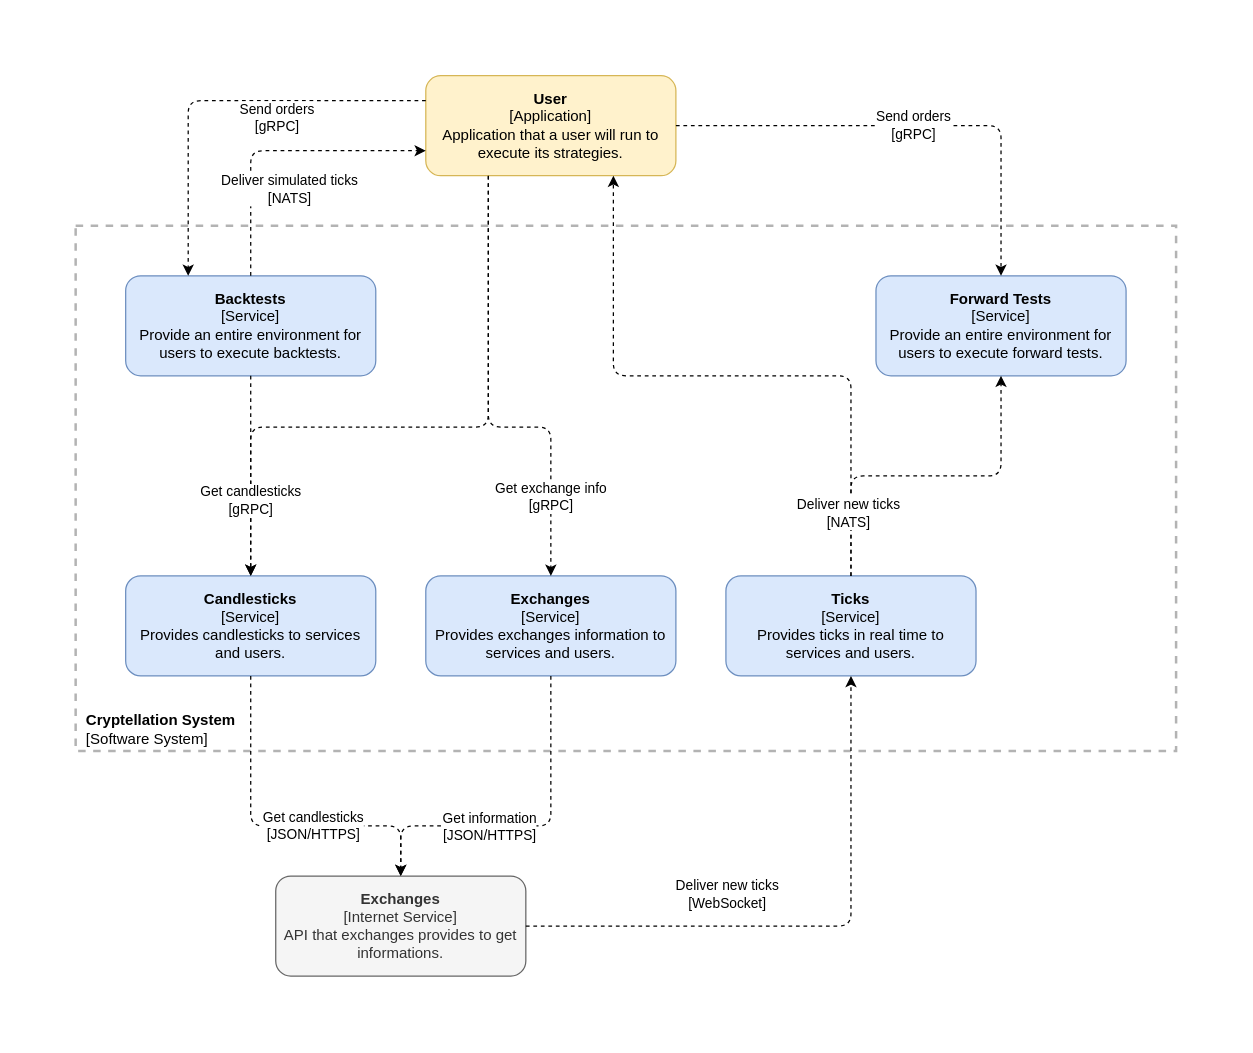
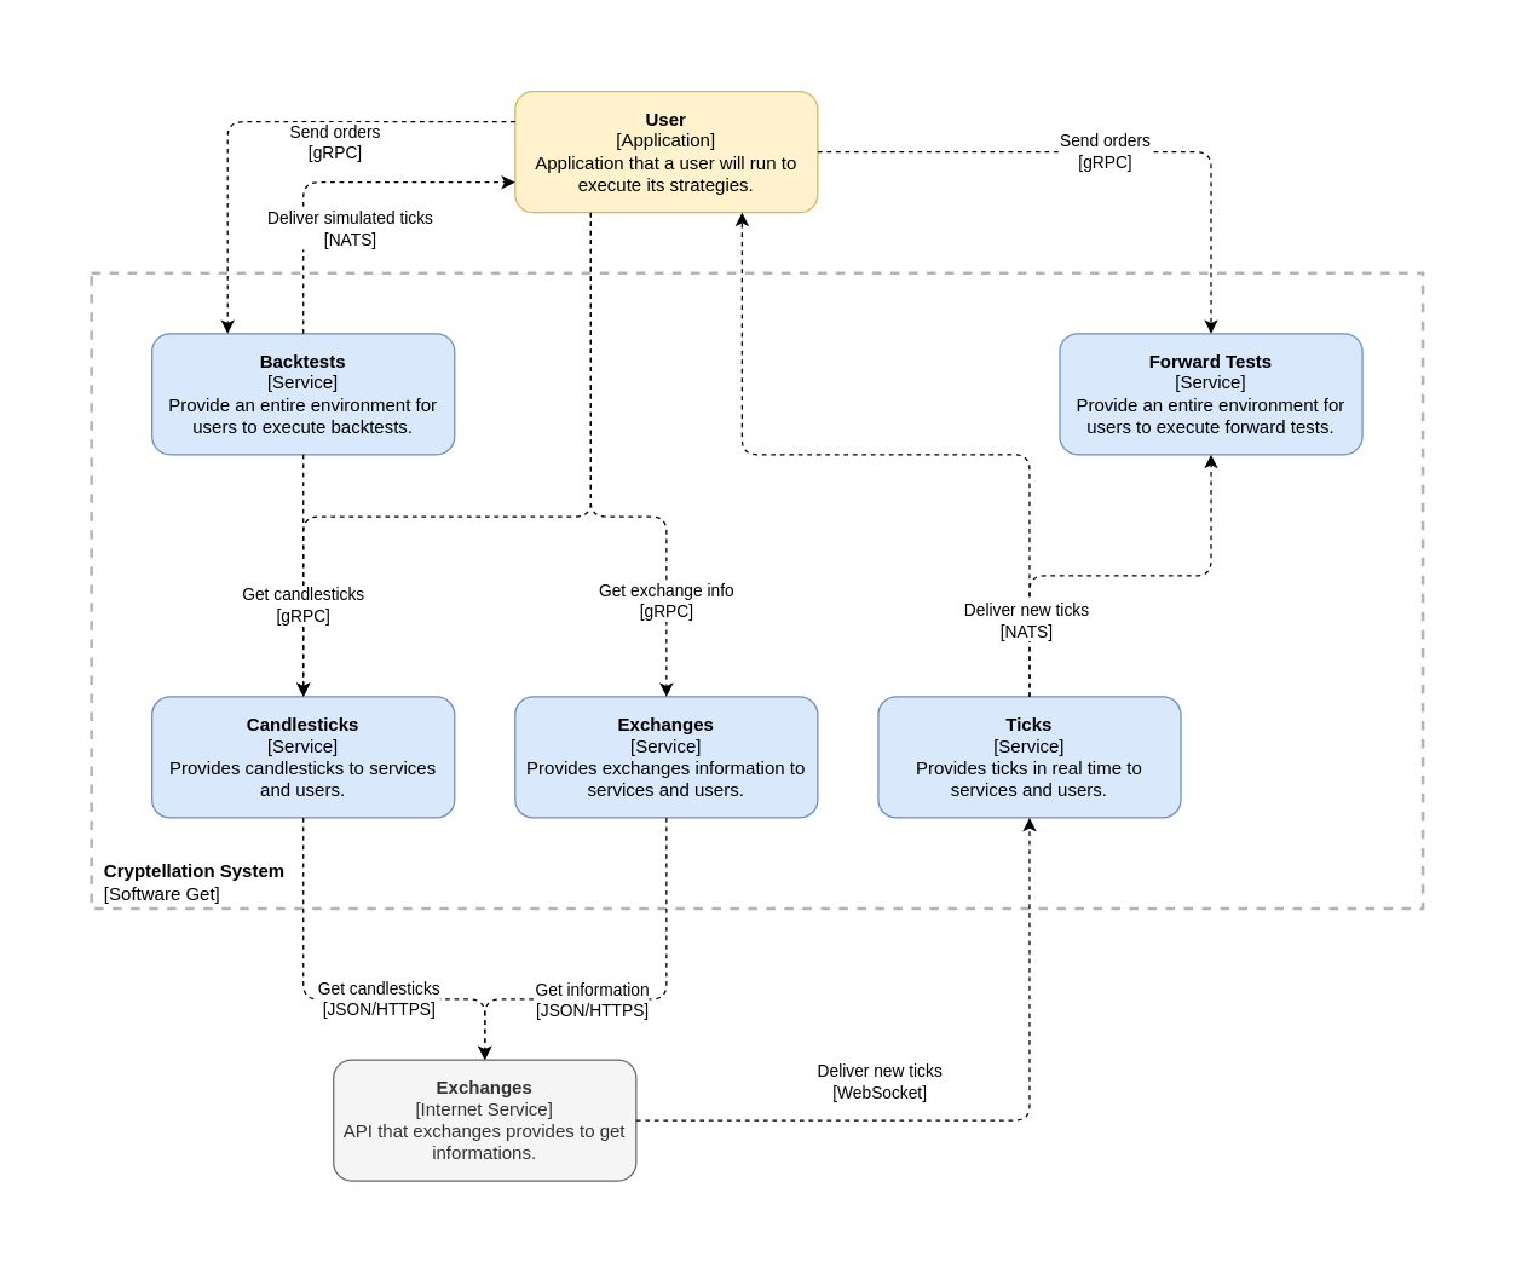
  <mxCell id="0" />
  <mxCell id="1" parent="0" />
  <mxCell id="2" value="" style="rounded=1;whiteSpace=wrap;html=1;strokeColor=none;" vertex="1" parent="1"><mxGeometry x="20" y="20" width="960" height="800" as="geometry" /></mxCell>
- <mxCell id="3" value="&lt;b&gt;&amp;nbsp; Cryptellation System&lt;br&gt;&amp;nbsp; &lt;/b&gt;[Software System]" style="rounded=0;whiteSpace=wrap;html=1;fillColor=none;dashed=1;align=left;verticalAlign=bottom;gradientColor=none;strokeColor=#B3B3B3;strokeWidth=2;" parent="1" vertex="1"><mxGeometry x="60" width="880" height="420" as="geometry" y="180" /></mxCell>
+ <mxCell id="3" value="&lt;b&gt;&amp;nbsp; Cryptellation System&lt;br&gt;&amp;nbsp; &lt;/b&gt;[Software Get]" style="rounded=0;whiteSpace=wrap;html=1;fillColor=none;dashed=1;align=left;verticalAlign=bottom;gradientColor=none;strokeColor=#B3B3B3;strokeWidth=2;" parent="1" vertex="1"><mxGeometry x="60" width="880" height="420" as="geometry" y="180" /></mxCell>
  <mxCell id="4" value="" style="endArrow=classic;html=1;edgeStyle=orthogonalEdgeStyle;dashed=1;exitX=0.25;exitY=1;exitDx=0;exitDy=0;" parent="1" source="14" edge="1"><mxGeometry width="50" height="50" relative="1" as="geometry"><mxPoint x="740" y="370" as="sourcePoint" /><mxPoint x="200" y="460" as="targetPoint" /><Array as="points"><mxPoint x="390" y="341" /><mxPoint x="200" y="341" /></Array></mxGeometry></mxCell>
  <mxCell id="5" value="&lt;b&gt;Candlesticks&lt;/b&gt;&lt;br&gt;[Service]&lt;br&gt;Provides candlesticks to services and users." style="rounded=1;whiteSpace=wrap;html=1;fillColor=#dae8fc;strokeColor=#6c8ebf;" parent="1" vertex="1"><mxGeometry x="100" y="460" width="200" height="80" as="geometry" /></mxCell>
  <mxCell id="6" value="&lt;b&gt;Exchanges&lt;/b&gt;&lt;br&gt;[Service]&lt;br&gt;Provides exchanges information to services and users." style="rounded=1;whiteSpace=wrap;html=1;fillColor=#dae8fc;strokeColor=#6c8ebf;" parent="1" vertex="1"><mxGeometry x="340" y="460" width="200" height="80" as="geometry" /></mxCell>
  <mxCell id="7" value="Get candlesticks&lt;br style=&quot;font-size: 11px;&quot;&gt;[JSON/HTTPS]" style="endArrow=classic;html=1;exitX=0.5;exitY=1;exitDx=0;exitDy=0;entryX=0.5;entryY=0;entryDx=0;entryDy=0;edgeStyle=orthogonalEdgeStyle;dashed=1;fontSize=11;" parent="1" source="5" target="8" edge="1"><mxGeometry x="0.214" width="50" height="50" relative="1" as="geometry"><mxPoint x="23" y="830" as="sourcePoint" /><mxPoint x="98" y="696" as="targetPoint" /><Array as="points"><mxPoint x="200" y="660" /><mxPoint x="320" y="660" /></Array><mxPoint as="offset" /></mxGeometry></mxCell>
  <mxCell id="8" value="&lt;b&gt;Exchanges&lt;/b&gt;&lt;br&gt;[Internet Service]&lt;br&gt;API that exchanges provides to get informations." style="rounded=1;whiteSpace=wrap;html=1;fillColor=#f5f5f5;strokeColor=#666666;fontColor=#333333;" parent="1" vertex="1"><mxGeometry x="220" y="700" width="200" height="80" as="geometry" /></mxCell>
  <mxCell id="9" value="" style="endArrow=classic;html=1;exitX=0.5;exitY=1;exitDx=0;exitDy=0;entryX=0.5;entryY=0;entryDx=0;entryDy=0;edgeStyle=orthogonalEdgeStyle;dashed=1;" parent="1" source="6" target="8" edge="1"><mxGeometry width="50" height="50" relative="1" as="geometry"><mxPoint x="203" y="600" as="sourcePoint" /><mxPoint x="203" y="700" as="targetPoint" /><Array as="points"><mxPoint x="440" y="660" /><mxPoint x="320" y="660" /></Array></mxGeometry></mxCell>
  <mxCell id="10" value="Get&amp;nbsp;information&lt;br style=&quot;font-size: 11px;&quot;&gt;[JSON/HTTPS]" style="text;html=1;resizable=0;points=[];align=center;verticalAlign=middle;labelBackgroundColor=#ffffff;fontSize=11;" parent="9" vertex="1" connectable="0"><mxGeometry x="0.259" y="-1" relative="1" as="geometry"><mxPoint x="6" y="1" as="offset" /></mxGeometry></mxCell>
  <mxCell id="11" value="&lt;b&gt;Ticks&lt;/b&gt;&lt;br&gt;[Service]&lt;br&gt;Provides ticks in real time to&lt;br&gt;services and users." style="rounded=1;whiteSpace=wrap;html=1;fillColor=#dae8fc;strokeColor=#6c8ebf;" parent="1" vertex="1"><mxGeometry x="580" y="460" width="200" height="80" as="geometry" /></mxCell>
  <mxCell id="12" value="" style="endArrow=classic;html=1;exitX=1;exitY=0.5;exitDx=0;exitDy=0;entryX=0.5;entryY=1;entryDx=0;entryDy=0;edgeStyle=orthogonalEdgeStyle;dashed=1;" parent="1" source="8" target="11" edge="1"><mxGeometry width="50" height="50" relative="1" as="geometry"><mxPoint x="443" y="560" as="sourcePoint" /><mxPoint x="323" y="630" as="targetPoint" /></mxGeometry></mxCell>
  <mxCell id="13" value="Deliver new ticks&lt;br style=&quot;font-size: 11px;&quot;&gt;[WebSocket]" style="text;html=1;resizable=0;points=[];align=center;verticalAlign=middle;labelBackgroundColor=#ffffff;fontSize=11;" parent="12" vertex="1" connectable="0"><mxGeometry x="0.259" y="-1" relative="1" as="geometry"><mxPoint x="-101" y="4" as="offset" /></mxGeometry></mxCell>
  <mxCell id="14" value="&lt;b&gt;User&lt;/b&gt;&lt;br&gt;[Application]&lt;br&gt;Application that a user will run to execute its strategies." style="rounded=1;whiteSpace=wrap;html=1;fillColor=#fff2cc;strokeColor=#d6b656;" parent="1" vertex="1"><mxGeometry x="340" y="60" width="200" height="80" as="geometry" /></mxCell>
  <mxCell id="15" value="&lt;b&gt;Backtests&lt;/b&gt;&lt;br&gt;[Service]&lt;br&gt;Provide an entire environment for users to execute backtests." style="rounded=1;whiteSpace=wrap;html=1;fillColor=#dae8fc;strokeColor=#6c8ebf;" parent="1" vertex="1"><mxGeometry x="100" y="220" width="200" height="80" as="geometry" /></mxCell>
  <mxCell id="16" value="Get candlesticks&lt;br&gt;[gRPC]" style="endArrow=classic;html=1;exitX=0.5;exitY=1;exitDx=0;exitDy=0;entryX=0.5;entryY=0;entryDx=0;entryDy=0;edgeStyle=orthogonalEdgeStyle;dashed=1;labelBackgroundColor=default;" parent="1" source="15" target="5" edge="1"><mxGeometry x="0.254" width="50" height="50" relative="1" as="geometry"><mxPoint x="203" y="560" as="sourcePoint" /><mxPoint x="323" y="630" as="targetPoint" /><mxPoint as="offset" /></mxGeometry></mxCell>
  <mxCell id="17" value="&lt;b&gt;Forward Tests&lt;/b&gt;&lt;br&gt;[Service]&lt;br&gt;Provide an entire environment for users to execute forward tests." style="rounded=1;whiteSpace=wrap;html=1;fillColor=#dae8fc;strokeColor=#6c8ebf;" parent="1" vertex="1"><mxGeometry x="700" y="220" width="200" height="80" as="geometry" /></mxCell>
  <mxCell id="18" value="" style="endArrow=classic;html=1;exitX=0.5;exitY=0;exitDx=0;exitDy=0;entryX=0.5;entryY=1;entryDx=0;entryDy=0;edgeStyle=orthogonalEdgeStyle;dashed=1;shadow=0;" parent="1" source="11" target="17" edge="1"><mxGeometry width="50" height="50" relative="1" as="geometry"><mxPoint x="433.176" y="679.882" as="sourcePoint" /><mxPoint x="700.235" y="559.882" as="targetPoint" /></mxGeometry></mxCell>
  <mxCell id="19" value="" style="endArrow=classic;html=1;exitX=0;exitY=0.25;exitDx=0;exitDy=0;entryX=0.25;entryY=0;entryDx=0;entryDy=0;edgeStyle=orthogonalEdgeStyle;dashed=1;" parent="1" source="14" target="15" edge="1"><mxGeometry width="50" height="50" relative="1" as="geometry"><mxPoint x="790.235" y="509.882" as="sourcePoint" /><mxPoint x="999.647" y="449.882" as="targetPoint" /><Array as="points"><mxPoint x="150" y="80" /></Array></mxGeometry></mxCell>
  <mxCell id="20" value="Send orders&lt;br style=&quot;font-size: 11px;&quot;&gt;[gRPC]" style="text;html=1;resizable=0;points=[];align=center;verticalAlign=middle;labelBackgroundColor=#ffffff;fontSize=11;" parent="19" vertex="1" connectable="0"><mxGeometry x="0.259" y="-1" relative="1" as="geometry"><mxPoint x="71" y="-5" as="offset" /></mxGeometry></mxCell>
  <mxCell id="21" value="Send orders&lt;br&gt;[gRPC]" style="endArrow=classic;html=1;exitX=1;exitY=0.5;exitDx=0;exitDy=0;edgeStyle=orthogonalEdgeStyle;dashed=1;entryX=0.5;entryY=0;entryDx=0;entryDy=0;" parent="1" source="14" target="17" edge="1"><mxGeometry width="50" height="50" relative="1" as="geometry"><mxPoint x="1050.235" y="369.882" as="sourcePoint" /><mxPoint x="210.235" y="309.882" as="targetPoint" /><Array as="points"><mxPoint x="800" y="100" /></Array></mxGeometry></mxCell>
  <mxCell id="22" value="Get exchange info&lt;br&gt;[gRPC]" style="endArrow=classic;html=1;edgeStyle=orthogonalEdgeStyle;dashed=1;entryX=0.5;entryY=0;entryDx=0;entryDy=0;exitX=0.25;exitY=1;exitDx=0;exitDy=0;" parent="1" source="14" target="6" edge="1"><mxGeometry x="0.657" width="50" height="50" relative="1" as="geometry"><mxPoint x="770" y="390" as="sourcePoint" /><mxPoint x="210.333" y="469.667" as="targetPoint" /><Array as="points"><mxPoint x="390" y="341" /><mxPoint x="440" y="341" /></Array><mxPoint as="offset" /></mxGeometry></mxCell>
  <mxCell id="23" value="" style="endArrow=classic;html=1;exitX=0.5;exitY=0;exitDx=0;exitDy=0;entryX=0.75;entryY=1;entryDx=0;entryDy=0;edgeStyle=orthogonalEdgeStyle;dashed=1;" parent="1" source="11" target="14" edge="1"><mxGeometry width="50" height="50" relative="1" as="geometry"><mxPoint x="690.333" y="469.667" as="sourcePoint" /><mxPoint x="440.333" y="309.667" as="targetPoint" /></mxGeometry></mxCell>
  <mxCell id="24" value="Deliver new ticks&lt;br style=&quot;font-size: 11px;&quot;&gt;[NATS]" style="text;html=1;resizable=0;points=[];align=center;verticalAlign=middle;labelBackgroundColor=#ffffff;fontSize=11;" parent="23" vertex="1" connectable="0"><mxGeometry x="0.259" y="-1" relative="1" as="geometry"><mxPoint x="158.5" y="110.5" as="offset" /></mxGeometry></mxCell>
  <mxCell id="25" value="" style="endArrow=classic;html=1;exitX=0.5;exitY=0;exitDx=0;exitDy=0;entryX=0;entryY=0.75;entryDx=0;entryDy=0;edgeStyle=orthogonalEdgeStyle;dashed=1;" parent="1" source="15" target="14" edge="1"><mxGeometry width="50" height="50" relative="1" as="geometry"><mxPoint x="350" y="110" as="sourcePoint" /><mxPoint x="160" y="230" as="targetPoint" /><Array as="points"><mxPoint x="200" y="120" /></Array></mxGeometry></mxCell>
  <mxCell id="26" value="Deliver simulated ticks&lt;br style=&quot;font-size: 11px;&quot;&gt;[NATS]" style="text;html=1;resizable=0;points=[];align=center;verticalAlign=middle;labelBackgroundColor=#ffffff;fontSize=11;" parent="25" vertex="1" connectable="0"><mxGeometry x="0.259" y="-1" relative="1" as="geometry"><mxPoint x="-21" y="29" as="offset" /></mxGeometry></mxCell>
